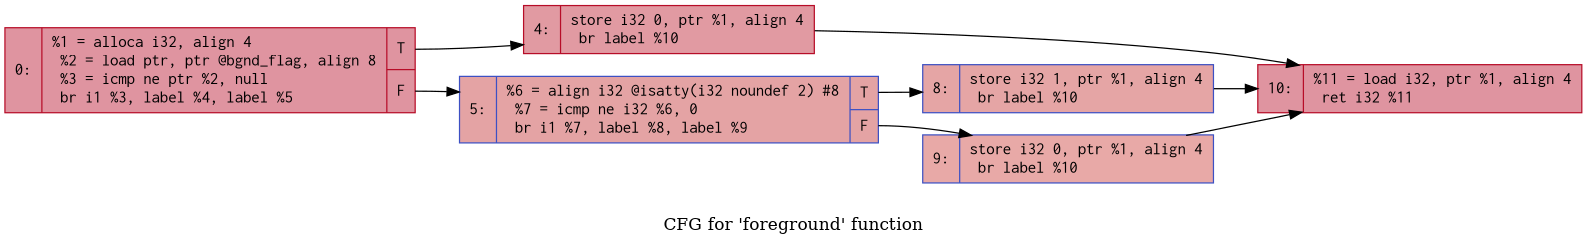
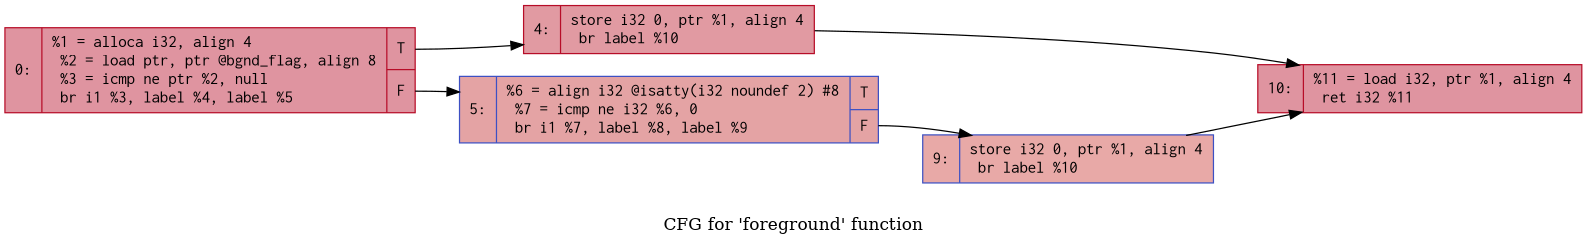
  digraph {
    label="CFG for 'foreground' function"
    rankdir=LR
    node [color="#b70d28ff" fillcolor="#b70d2870" fontname=Courier shape=record style=filled]
    n1 [label="{0:\l|  %1 = alloca i32, align 4\l  %2 = load ptr, ptr @bgnd_flag, align 8\l  %3 = icmp ne ptr %2, null\l  br i1 %3, label %4, label %5\l|{<s0>T|<s1>F}}"]
    n2 [fillcolor="#bb1b2c70" label="{4:\l|  store i32 0, ptr %1, align 4\l  br label %10\l}"]
    n3 [color="#3d50c3ff" fillcolor="#c32e3170" label="{5:\l|  %6 = align i32 @isatty(i32 noundef 2) #8\l  %7 = icmp ne i32 %6, 0\l  br i1 %7, label %8, label %9\l|{<s0>T|<s1>F}}"]
    n4 [label="{10:\l|  %11 = load i32, ptr %1, align 4\l  ret i32 %11\l}"]
-   n5 [color="#3d50c3ff" fillcolor="#c5333470" label="{8:\l|  store i32 1, ptr %1, align 4\l  br label %10\l}"]
    n6 [color="#3d50c3ff" fillcolor="#ca3b3770" label="{9:\l|  store i32 0, ptr %1, align 4\l  br label %10\l}"]
    n1 -> n2 [tailport=s0]
    n1 -> n3 [tailport=s1]
    n2 -> n4
-   n3 -> n5 [tailport=s0]
    n3 -> n6 [tailport=s1]
-   n5 -> n4
    n6 -> n4
  }
